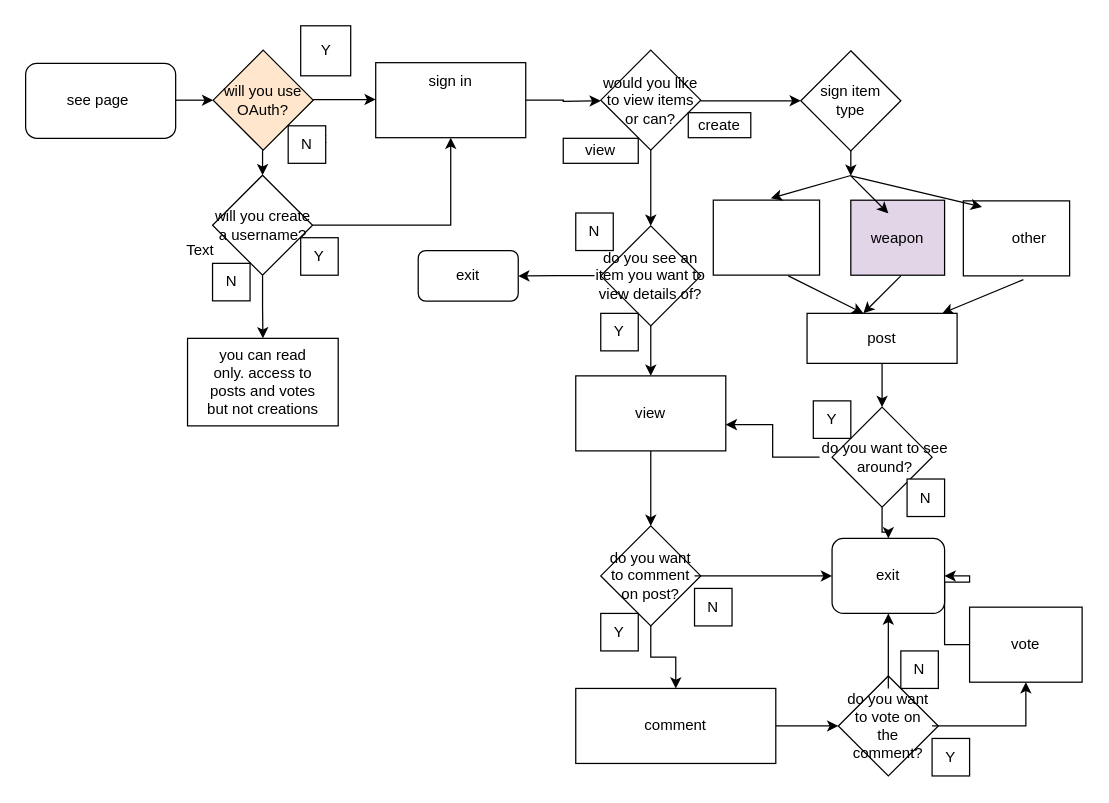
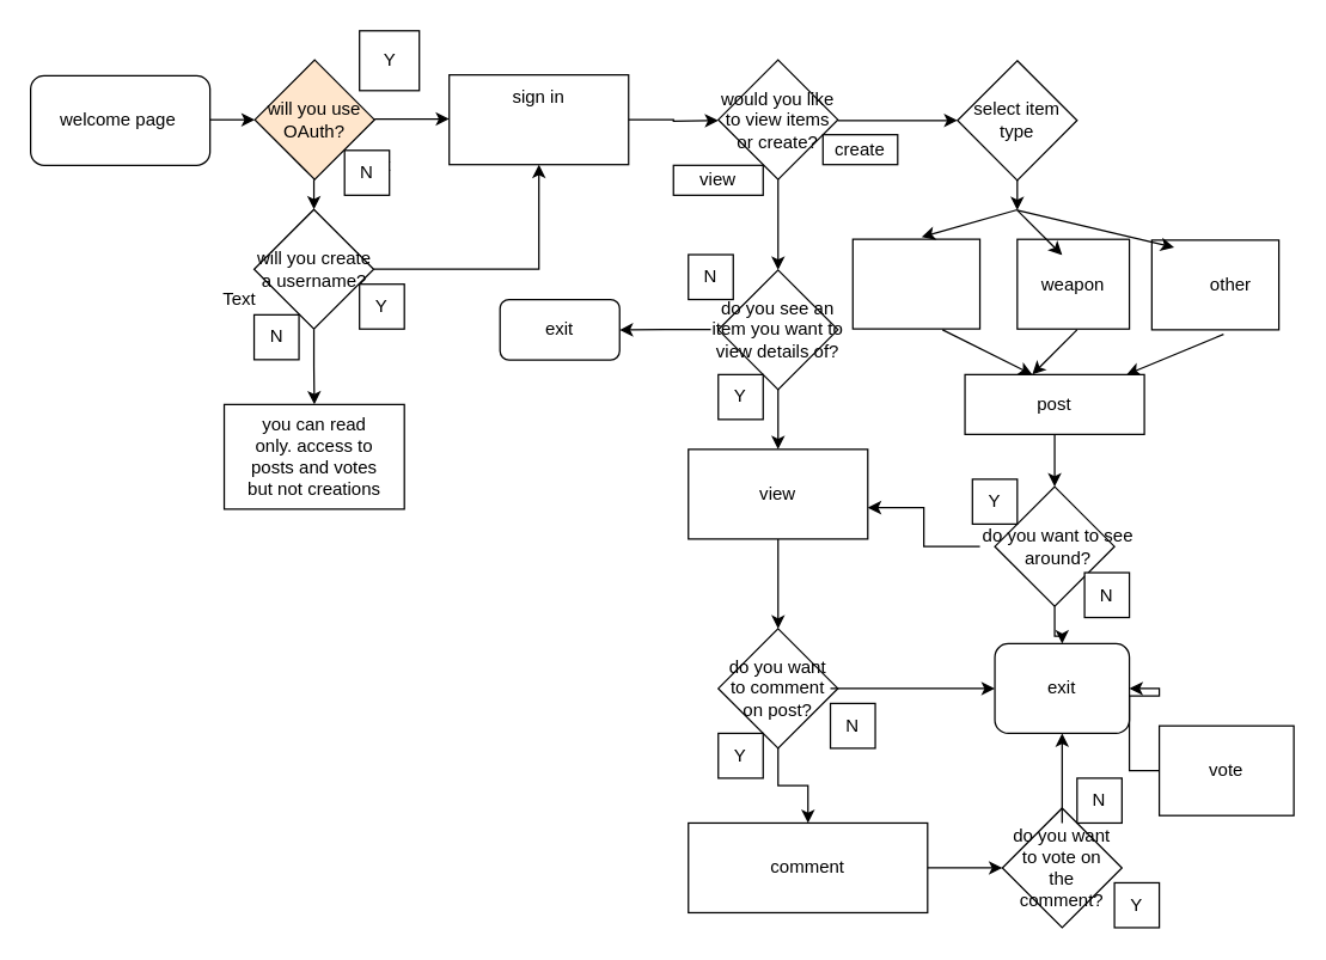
  <mxCell id="0" />
  <mxCell id="1" parent="0" />
  <mxCell id="2" value="" style="rounded=1;whiteSpace=wrap;html=1;" vertex="1" parent="1"><mxGeometry x="20" y="50" width="120" height="60" as="geometry" /></mxCell>
- <mxCell id="3" value="see page&lt;span style=&quot;white-space: pre&quot;&gt;&#09;&lt;/span&gt;" style="text;html=1;strokeColor=none;fillColor=none;align=center;verticalAlign=middle;whiteSpace=wrap;rounded=0;" vertex="1" parent="1"><mxGeometry x="25" y="70" width="110" height="20" as="geometry" /></mxCell>
+ <mxCell id="3" value="welcome page&lt;span style=&quot;white-space: pre&quot;&gt;&#09;&lt;/span&gt;" style="text;html=1;strokeColor=none;fillColor=none;align=center;verticalAlign=middle;whiteSpace=wrap;rounded=0;" vertex="1" parent="1"><mxGeometry x="25" y="70" width="110" height="20" as="geometry" /></mxCell>
  <mxCell id="4" value="" style="endArrow=classic;html=1;strokeColor=#000000;" edge="1" parent="1" target="5"><mxGeometry width="50" height="50" relative="1" as="geometry"><mxPoint x="140" y="79.5" as="sourcePoint" /><mxPoint x="210" y="79.5" as="targetPoint" /></mxGeometry></mxCell>
  <mxCell id="5" value="will you use OAuth?" style="rhombus;whiteSpace=wrap;html=1;fillColor=#ffe6cc;" vertex="1" parent="1"><mxGeometry x="170" y="39.5" width="80" height="80" as="geometry" /></mxCell>
  <mxCell id="6" value="Text" style="text;html=1;strokeColor=none;fillColor=none;align=center;verticalAlign=middle;whiteSpace=wrap;rounded=0;" vertex="1" parent="1"><mxGeometry x="230" y="99.5" width="40" height="20" as="geometry" /></mxCell>
  <mxCell id="7" value="" style="endArrow=classic;html=1;strokeColor=#000000;" edge="1" parent="1"><mxGeometry width="50" height="50" relative="1" as="geometry"><mxPoint x="250" y="79" as="sourcePoint" /><mxPoint x="300" y="79" as="targetPoint" /></mxGeometry></mxCell>
  <mxCell id="8" value="" style="whiteSpace=wrap;html=1;aspect=fixed;" vertex="1" parent="1"><mxGeometry x="240" y="20" width="40" height="40" as="geometry" /></mxCell>
  <mxCell id="9" value="Y" style="text;html=1;align=center;verticalAlign=middle;resizable=0;points=[];autosize=1;strokeColor=none;" vertex="1" parent="1"><mxGeometry x="250" y="30" width="20" height="20" as="geometry" /></mxCell>
  <mxCell id="10" value="N" style="whiteSpace=wrap;html=1;aspect=fixed;" vertex="1" parent="1"><mxGeometry x="230" y="100" width="30" height="30" as="geometry" /></mxCell>
  <mxCell id="11" value="" style="endArrow=classic;html=1;strokeColor=#000000;" edge="1" parent="1" target="14"><mxGeometry width="50" height="50" relative="1" as="geometry"><mxPoint x="209.5" y="119.5" as="sourcePoint" /><mxPoint x="209.5" y="179.5" as="targetPoint" /></mxGeometry></mxCell>
  <mxCell id="12" style="edgeStyle=orthogonalEdgeStyle;rounded=0;orthogonalLoop=1;jettySize=auto;html=1;exitX=1;exitY=0.5;exitDx=0;exitDy=0;strokeColor=#000000;" edge="1" parent="1" source="14" target="19"><mxGeometry relative="1" as="geometry"><mxPoint x="350" y="130" as="targetPoint" /></mxGeometry></mxCell>
  <mxCell id="13" style="edgeStyle=orthogonalEdgeStyle;rounded=0;orthogonalLoop=1;jettySize=auto;html=1;exitX=0.5;exitY=1;exitDx=0;exitDy=0;strokeColor=#000000;" edge="1" parent="1" source="14" target="22"><mxGeometry relative="1" as="geometry"><mxPoint x="210" y="300" as="targetPoint" /></mxGeometry></mxCell>
  <mxCell id="14" value="will you create a username?" style="rhombus;whiteSpace=wrap;html=1;" vertex="1" parent="1"><mxGeometry x="169.5" y="139.5" width="80" height="80" as="geometry" /></mxCell>
  <mxCell id="15" value="" style="whiteSpace=wrap;html=1;aspect=fixed;" vertex="1" parent="1"><mxGeometry x="240" y="189.5" width="30" height="30" as="geometry" /></mxCell>
  <mxCell id="16" value="N" style="whiteSpace=wrap;html=1;aspect=fixed;" vertex="1" parent="1"><mxGeometry x="169.5" y="210" width="30" height="30" as="geometry" /></mxCell>
  <mxCell id="17" value="Y" style="text;html=1;strokeColor=none;fillColor=none;align=center;verticalAlign=middle;whiteSpace=wrap;rounded=0;" vertex="1" parent="1"><mxGeometry x="245" y="194.5" width="20" height="20" as="geometry" /></mxCell>
  <mxCell id="18" style="edgeStyle=orthogonalEdgeStyle;rounded=0;orthogonalLoop=1;jettySize=auto;html=1;exitX=1;exitY=0.5;exitDx=0;exitDy=0;strokeColor=#000000;" edge="1" parent="1" source="19"><mxGeometry relative="1" as="geometry"><mxPoint x="480" y="80" as="targetPoint" /></mxGeometry></mxCell>
  <mxCell id="19" value="" style="rounded=0;whiteSpace=wrap;html=1;" vertex="1" parent="1"><mxGeometry x="300" y="49.5" width="120" height="60" as="geometry" /></mxCell>
  <mxCell id="20" value="Text" style="text;html=1;strokeColor=none;fillColor=none;align=center;verticalAlign=middle;whiteSpace=wrap;rounded=0;" vertex="1" parent="1"><mxGeometry x="140" y="190" width="40" height="20" as="geometry" /></mxCell>
  <mxCell id="21" value="sign in" style="text;html=1;strokeColor=none;fillColor=none;align=center;verticalAlign=middle;whiteSpace=wrap;rounded=0;" vertex="1" parent="1"><mxGeometry x="320" y="54.5" width="80" height="20" as="geometry" /></mxCell>
  <mxCell id="22" value="" style="rounded=0;whiteSpace=wrap;html=1;" vertex="1" parent="1"><mxGeometry x="149.5" y="270" width="120.5" height="70" as="geometry" /></mxCell>
  <mxCell id="23" value="you can read only. access to posts and votes but not creations" style="text;html=1;strokeColor=none;fillColor=none;align=center;verticalAlign=middle;whiteSpace=wrap;rounded=0;" vertex="1" parent="1"><mxGeometry x="161.75" y="275" width="95.5" height="60" as="geometry" /></mxCell>
  <mxCell id="24" style="edgeStyle=orthogonalEdgeStyle;rounded=0;orthogonalLoop=1;jettySize=auto;html=1;strokeColor=#000000;" edge="1" parent="1" source="25"><mxGeometry relative="1" as="geometry"><mxPoint x="520" y="180" as="targetPoint" /></mxGeometry></mxCell>
  <mxCell id="25" value="" style="rhombus;whiteSpace=wrap;html=1;" vertex="1" parent="1"><mxGeometry x="480" y="39.5" width="80" height="80" as="geometry" /></mxCell>
  <mxCell id="26" style="edgeStyle=orthogonalEdgeStyle;rounded=0;orthogonalLoop=1;jettySize=auto;html=1;strokeColor=#000000;" edge="1" parent="1" source="27"><mxGeometry relative="1" as="geometry"><mxPoint x="640" y="80" as="targetPoint" /></mxGeometry></mxCell>
- <mxCell id="27" value="would you like to view items or can?" style="text;html=1;strokeColor=none;fillColor=none;align=center;verticalAlign=middle;whiteSpace=wrap;rounded=0;" vertex="1" parent="1"><mxGeometry x="480" y="50" width="80" height="60" as="geometry" /></mxCell>
+ <mxCell id="27" value="would you like to view items or create?" style="text;html=1;strokeColor=none;fillColor=none;align=center;verticalAlign=middle;whiteSpace=wrap;rounded=0;" vertex="1" parent="1"><mxGeometry x="480" y="50" width="80" height="60" as="geometry" /></mxCell>
  <mxCell id="28" value="" style="rounded=0;whiteSpace=wrap;html=1;" vertex="1" parent="1"><mxGeometry x="550" y="89.5" width="50" height="20" as="geometry" /></mxCell>
  <mxCell id="29" value="create" style="text;html=1;strokeColor=none;fillColor=none;align=center;verticalAlign=middle;whiteSpace=wrap;rounded=0;" vertex="1" parent="1"><mxGeometry x="555" y="89.5" width="40" height="20" as="geometry" /></mxCell>
  <mxCell id="30" value="" style="rounded=0;whiteSpace=wrap;html=1;" vertex="1" parent="1"><mxGeometry x="450" y="110" width="60" height="20" as="geometry" /></mxCell>
  <mxCell id="31" value="view" style="text;html=1;strokeColor=none;fillColor=none;align=center;verticalAlign=middle;whiteSpace=wrap;rounded=0;" vertex="1" parent="1"><mxGeometry x="460" y="110" width="40" height="20" as="geometry" /></mxCell>
  <mxCell id="32" style="edgeStyle=orthogonalEdgeStyle;rounded=0;orthogonalLoop=1;jettySize=auto;html=1;exitX=0.5;exitY=1;exitDx=0;exitDy=0;strokeColor=#000000;" edge="1" parent="1" source="33"><mxGeometry relative="1" as="geometry"><mxPoint x="520" y="300" as="targetPoint" /></mxGeometry></mxCell>
  <mxCell id="33" value="" style="rhombus;whiteSpace=wrap;html=1;" vertex="1" parent="1"><mxGeometry x="480" y="180" width="80" height="80" as="geometry" /></mxCell>
  <mxCell id="34" style="edgeStyle=orthogonalEdgeStyle;rounded=0;orthogonalLoop=1;jettySize=auto;html=1;exitX=0;exitY=0.5;exitDx=0;exitDy=0;strokeColor=#000000;" edge="1" parent="1" source="35" target="36"><mxGeometry relative="1" as="geometry"><mxPoint x="420" y="220" as="targetPoint" /></mxGeometry></mxCell>
  <mxCell id="35" value="do you see an item you want to view details of?" style="text;html=1;strokeColor=none;fillColor=none;align=center;verticalAlign=middle;whiteSpace=wrap;rounded=0;" vertex="1" parent="1"><mxGeometry x="475" y="194.5" width="90" height="50.5" as="geometry" /></mxCell>
  <mxCell id="36" value="" style="rounded=1;whiteSpace=wrap;html=1;" vertex="1" parent="1"><mxGeometry x="334" y="199.75" width="80" height="40.5" as="geometry" /></mxCell>
  <mxCell id="37" value="exit" style="text;html=1;strokeColor=none;fillColor=none;align=center;verticalAlign=middle;whiteSpace=wrap;rounded=0;" vertex="1" parent="1"><mxGeometry x="354" y="209.75" width="40" height="20" as="geometry" /></mxCell>
  <mxCell id="38" value="Y" style="whiteSpace=wrap;html=1;aspect=fixed;" vertex="1" parent="1"><mxGeometry x="480" y="250" width="30" height="30" as="geometry" /></mxCell>
  <mxCell id="39" value="N" style="whiteSpace=wrap;html=1;aspect=fixed;" vertex="1" parent="1"><mxGeometry x="460" y="169.75" width="30" height="30" as="geometry" /></mxCell>
  <mxCell id="40" style="edgeStyle=orthogonalEdgeStyle;rounded=0;orthogonalLoop=1;jettySize=auto;html=1;strokeColor=#000000;" edge="1" parent="1" source="41" target="44"><mxGeometry relative="1" as="geometry"><mxPoint x="520" y="420" as="targetPoint" /></mxGeometry></mxCell>
  <mxCell id="41" value="" style="rounded=0;whiteSpace=wrap;html=1;" vertex="1" parent="1"><mxGeometry x="460" y="300" width="120" height="60" as="geometry" /></mxCell>
  <mxCell id="42" value="view" style="text;html=1;strokeColor=none;fillColor=none;align=center;verticalAlign=middle;whiteSpace=wrap;rounded=0;" vertex="1" parent="1"><mxGeometry x="500" y="320" width="40" height="20" as="geometry" /></mxCell>
  <mxCell id="43" style="edgeStyle=orthogonalEdgeStyle;rounded=0;orthogonalLoop=1;jettySize=auto;html=1;exitX=0.5;exitY=1;exitDx=0;exitDy=0;strokeColor=#000000;" edge="1" parent="1" source="44" target="50"><mxGeometry relative="1" as="geometry"><mxPoint x="520" y="550" as="targetPoint" /></mxGeometry></mxCell>
  <mxCell id="44" value="" style="rhombus;whiteSpace=wrap;html=1;" vertex="1" parent="1"><mxGeometry x="480" y="420" width="80" height="80" as="geometry" /></mxCell>
  <mxCell id="45" style="edgeStyle=orthogonalEdgeStyle;rounded=0;orthogonalLoop=1;jettySize=auto;html=1;strokeColor=#000000;entryX=0;entryY=0.5;entryDx=0;entryDy=0;" edge="1" parent="1" source="46" target="59"><mxGeometry relative="1" as="geometry"><mxPoint x="660" y="460" as="targetPoint" /></mxGeometry></mxCell>
  <mxCell id="46" value="do you want to comment on post?" style="text;html=1;strokeColor=none;fillColor=none;align=center;verticalAlign=middle;whiteSpace=wrap;rounded=0;" vertex="1" parent="1"><mxGeometry x="485" y="440" width="70" height="40" as="geometry" /></mxCell>
  <mxCell id="47" value="N" style="whiteSpace=wrap;html=1;aspect=fixed;" vertex="1" parent="1"><mxGeometry x="555" y="470" width="30" height="30" as="geometry" /></mxCell>
  <mxCell id="48" value="Y" style="whiteSpace=wrap;html=1;aspect=fixed;" vertex="1" parent="1"><mxGeometry x="480" y="490" width="30" height="30" as="geometry" /></mxCell>
  <mxCell id="49" style="edgeStyle=orthogonalEdgeStyle;rounded=0;orthogonalLoop=1;jettySize=auto;html=1;strokeColor=#000000;" edge="1" parent="1" source="50" target="51"><mxGeometry relative="1" as="geometry"><mxPoint x="640" y="580" as="targetPoint" /></mxGeometry></mxCell>
  <mxCell id="50" value="comment" style="rounded=0;whiteSpace=wrap;html=1;" vertex="1" parent="1"><mxGeometry x="460" y="550" width="160" height="60" as="geometry" /></mxCell>
  <mxCell id="51" value="" style="rhombus;whiteSpace=wrap;html=1;" vertex="1" parent="1"><mxGeometry x="670" y="540" width="80" height="80" as="geometry" /></mxCell>
- <mxCell id="52" style="edgeStyle=orthogonalEdgeStyle;rounded=0;orthogonalLoop=1;jettySize=auto;html=1;strokeColor=#000000;" edge="1" parent="1" source="54" target="58"><mxGeometry relative="1" as="geometry"><mxPoint x="710" y="680" as="targetPoint" /></mxGeometry></mxCell>
  <mxCell id="53" style="edgeStyle=orthogonalEdgeStyle;rounded=0;orthogonalLoop=1;jettySize=auto;html=1;strokeColor=#000000;" edge="1" parent="1" source="54" target="59"><mxGeometry relative="1" as="geometry"><mxPoint x="710" y="490" as="targetPoint" /></mxGeometry></mxCell>
  <mxCell id="54" value="do you want to vote on the comment?" style="text;html=1;strokeColor=none;fillColor=none;align=center;verticalAlign=middle;whiteSpace=wrap;rounded=0;" vertex="1" parent="1"><mxGeometry x="675" y="550" width="70" height="60" as="geometry" /></mxCell>
  <mxCell id="55" value="N" style="whiteSpace=wrap;html=1;aspect=fixed;" vertex="1" parent="1"><mxGeometry x="720" y="520" width="30" height="30" as="geometry" /></mxCell>
  <mxCell id="56" value="Y" style="whiteSpace=wrap;html=1;aspect=fixed;" vertex="1" parent="1"><mxGeometry x="745" y="590" width="30" height="30" as="geometry" /></mxCell>
  <mxCell id="57" style="edgeStyle=orthogonalEdgeStyle;rounded=0;orthogonalLoop=1;jettySize=auto;html=1;entryX=1;entryY=0.5;entryDx=0;entryDy=0;strokeColor=#000000;" edge="1" parent="1" source="58" target="59"><mxGeometry relative="1" as="geometry" /></mxCell>
  <mxCell id="58" value="vote" style="rounded=0;whiteSpace=wrap;html=1;" vertex="1" parent="1"><mxGeometry x="775" y="485" width="90" height="60" as="geometry" /></mxCell>
  <mxCell id="59" value="exit" style="rounded=1;whiteSpace=wrap;html=1;" vertex="1" parent="1"><mxGeometry x="665" y="430" width="90" height="60" as="geometry" /></mxCell>
  <mxCell id="60" style="edgeStyle=orthogonalEdgeStyle;rounded=0;orthogonalLoop=1;jettySize=auto;html=1;exitX=0.5;exitY=1;exitDx=0;exitDy=0;strokeColor=#000000;" edge="1" parent="1" source="61"><mxGeometry relative="1" as="geometry"><mxPoint x="680" y="140" as="targetPoint" /></mxGeometry></mxCell>
  <mxCell id="61" value="" style="rhombus;whiteSpace=wrap;html=1;" vertex="1" parent="1"><mxGeometry x="640" y="40" width="80" height="80" as="geometry" /></mxCell>
- <mxCell id="62" value="sign item type" style="text;html=1;strokeColor=none;fillColor=none;align=center;verticalAlign=middle;whiteSpace=wrap;rounded=0;" vertex="1" parent="1"><mxGeometry x="645" y="59.5" width="70" height="40" as="geometry" /></mxCell>
+ <mxCell id="62" value="select item type" style="text;html=1;strokeColor=none;fillColor=none;align=center;verticalAlign=middle;whiteSpace=wrap;rounded=0;" vertex="1" parent="1"><mxGeometry x="645" y="59.5" width="70" height="40" as="geometry" /></mxCell>
  <mxCell id="63" value="" style="verticalLabelPosition=bottom;verticalAlign=top;html=1;shape=mxgraph.basic.rect;fillColor2=none;strokeWidth=1;size=20;indent=5;" vertex="1" parent="1"><mxGeometry x="570" y="159.5" width="85" height="60" as="geometry" /></mxCell>
- <mxCell id="64" value="weapon" style="rounded=0;whiteSpace=wrap;html=1;fillColor=#e1d5e7;" vertex="1" parent="1"><mxGeometry x="680" y="159.5" width="75" height="60" as="geometry" /></mxCell>
+ <mxCell id="64" value="weapon" style="rounded=0;whiteSpace=wrap;html=1;" vertex="1" parent="1"><mxGeometry x="680" y="159.5" width="75" height="60" as="geometry" /></mxCell>
  <mxCell id="65" value="" style="verticalLabelPosition=bottom;verticalAlign=top;html=1;shape=mxgraph.basic.rect;fillColor2=none;strokeWidth=1;size=20;indent=5;" vertex="1" parent="1"><mxGeometry x="770" y="160" width="85" height="60" as="geometry" /></mxCell>
  <mxCell id="66" value="" style="endArrow=classic;html=1;strokeColor=#000000;entryX=0.541;entryY=-0.025;entryDx=0;entryDy=0;entryPerimeter=0;" edge="1" parent="1" target="63"><mxGeometry width="50" height="50" relative="1" as="geometry"><mxPoint x="680" y="139.75" as="sourcePoint" /><mxPoint x="605" y="139.5" as="targetPoint" /></mxGeometry></mxCell>
  <mxCell id="67" value="" style="endArrow=classic;html=1;strokeColor=#000000;" edge="1" parent="1"><mxGeometry width="50" height="50" relative="1" as="geometry"><mxPoint x="680" y="140" as="sourcePoint" /><mxPoint x="710" y="170" as="targetPoint" /></mxGeometry></mxCell>
  <mxCell id="68" value="" style="endArrow=classic;html=1;strokeColor=#000000;entryX=0.176;entryY=0.083;entryDx=0;entryDy=0;entryPerimeter=0;" edge="1" parent="1" target="65"><mxGeometry width="50" height="50" relative="1" as="geometry"><mxPoint x="680" y="140" as="sourcePoint" /><mxPoint x="760" y="160" as="targetPoint" /></mxGeometry></mxCell>
  <mxCell id="69" value="other" style="text;html=1;strokeColor=none;fillColor=none;align=center;verticalAlign=middle;whiteSpace=wrap;rounded=0;" vertex="1" parent="1"><mxGeometry x="802.5" y="179.5" width="40" height="20" as="geometry" /></mxCell>
  <mxCell id="70" value="" style="endArrow=classic;html=1;strokeColor=#000000;" edge="1" parent="1"><mxGeometry width="50" height="50" relative="1" as="geometry"><mxPoint x="630" y="220" as="sourcePoint" /><mxPoint x="690" y="250" as="targetPoint" /></mxGeometry></mxCell>
  <mxCell id="71" value="" style="endArrow=classic;html=1;strokeColor=#000000;" edge="1" parent="1"><mxGeometry width="50" height="50" relative="1" as="geometry"><mxPoint x="720" y="220" as="sourcePoint" /><mxPoint x="690" y="250" as="targetPoint" /></mxGeometry></mxCell>
  <mxCell id="72" value="" style="endArrow=classic;html=1;strokeColor=#000000;exitX=0.565;exitY=1.05;exitDx=0;exitDy=0;exitPerimeter=0;" edge="1" parent="1" source="65" target="74"><mxGeometry width="50" height="50" relative="1" as="geometry"><mxPoint x="640" y="300" as="sourcePoint" /><mxPoint x="690" y="250" as="targetPoint" /></mxGeometry></mxCell>
  <mxCell id="73" style="edgeStyle=orthogonalEdgeStyle;rounded=0;orthogonalLoop=1;jettySize=auto;html=1;entryX=0.5;entryY=0;entryDx=0;entryDy=0;strokeColor=#000000;" edge="1" parent="1" source="74" target="76"><mxGeometry relative="1" as="geometry" /></mxCell>
  <mxCell id="74" value="post" style="rounded=0;whiteSpace=wrap;html=1;" vertex="1" parent="1"><mxGeometry x="645" y="250" width="120" height="40" as="geometry" /></mxCell>
  <mxCell id="75" style="edgeStyle=orthogonalEdgeStyle;rounded=0;orthogonalLoop=1;jettySize=auto;html=1;entryX=0.5;entryY=0;entryDx=0;entryDy=0;strokeColor=#000000;" edge="1" parent="1" source="76" target="59"><mxGeometry relative="1" as="geometry" /></mxCell>
  <mxCell id="76" value="" style="rhombus;whiteSpace=wrap;html=1;" vertex="1" parent="1"><mxGeometry x="665" y="325" width="80" height="80" as="geometry" /></mxCell>
  <mxCell id="77" style="edgeStyle=orthogonalEdgeStyle;rounded=0;orthogonalLoop=1;jettySize=auto;html=1;exitX=0;exitY=0.5;exitDx=0;exitDy=0;entryX=1;entryY=0.65;entryDx=0;entryDy=0;entryPerimeter=0;strokeColor=#000000;" edge="1" parent="1" source="78" target="41"><mxGeometry relative="1" as="geometry" /></mxCell>
  <mxCell id="78" value="do you want to see around?" style="text;html=1;strokeColor=none;fillColor=none;align=center;verticalAlign=middle;whiteSpace=wrap;rounded=0;" vertex="1" parent="1"><mxGeometry x="655" y="347.5" width="105" height="35" as="geometry" /></mxCell>
  <mxCell id="79" value="N" style="whiteSpace=wrap;html=1;aspect=fixed;" vertex="1" parent="1"><mxGeometry x="725" y="382.5" width="30" height="30" as="geometry" /></mxCell>
  <mxCell id="80" value="Y" style="whiteSpace=wrap;html=1;aspect=fixed;" vertex="1" parent="1"><mxGeometry x="650" y="320" width="30" height="30" as="geometry" /></mxCell>
